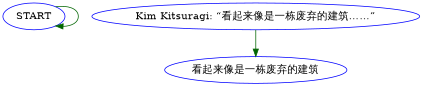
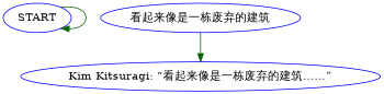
  digraph {
    node [color=blue]
    edge [color=darkgreen]
    n1 [label=START]
    n2 [label="看起来像是一栋废弃的建筑"]
    n3 [label="Kim Kitsuragi: “看起来像是一栋废弃的建筑……”"]
    n1 -> n1
-   n3 -> n2
+   n2 -> n3
  }
